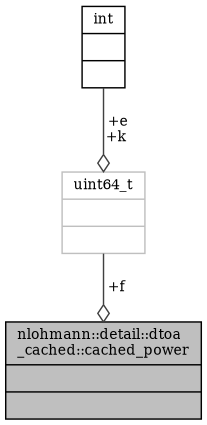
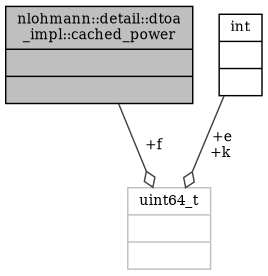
  digraph {
    fontname="DejaVu Serif"
    node [color=black fontname="DejaVu Serif" fontsize=10 shape=record]
    edge [arrowhead=odiamond color=grey25 fontname="DejaVu Serif" fontsize=10 labelfontname=Helvetica labelfontsize=10 style=solid]
-   n1 [fillcolor=grey75 fontcolor=black height=0.2 label="{nlohmann::detail::dtoa\l_cached::cached_power\n||}" style=filled width=0.4]
+   n1 [fillcolor=grey75 fontcolor=black height=0.2 label="{nlohmann::detail::dtoa\l_impl::cached_power\n||}" style=filled width=0.4]
    n2 [color=grey75 height=0.2 label="{uint64_t\n||}" width=0.4]
    n3 [height=0.2 label="{int\n||}" width=0.4]
-   n2 -> n1 [label=" +f"]
+   n1 -> n2 [label=" +f"]
    n3 -> n2 [label=" +e\n+k"]
  }
